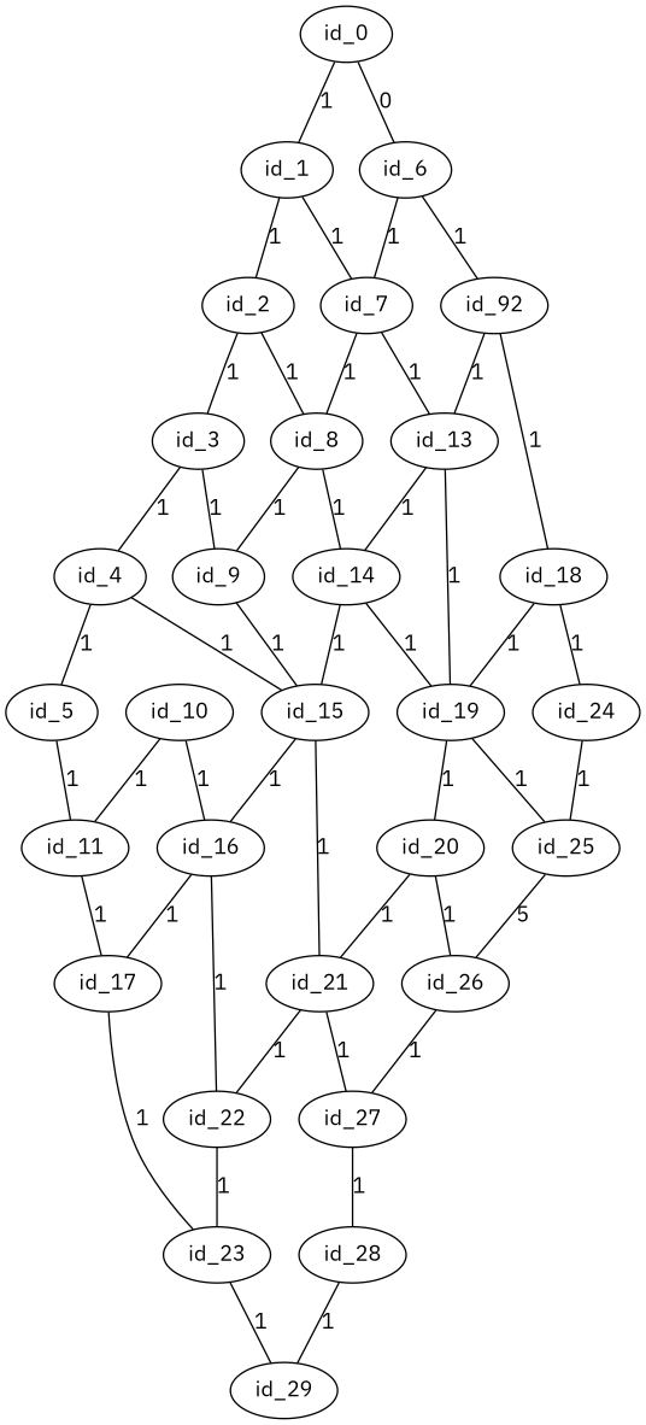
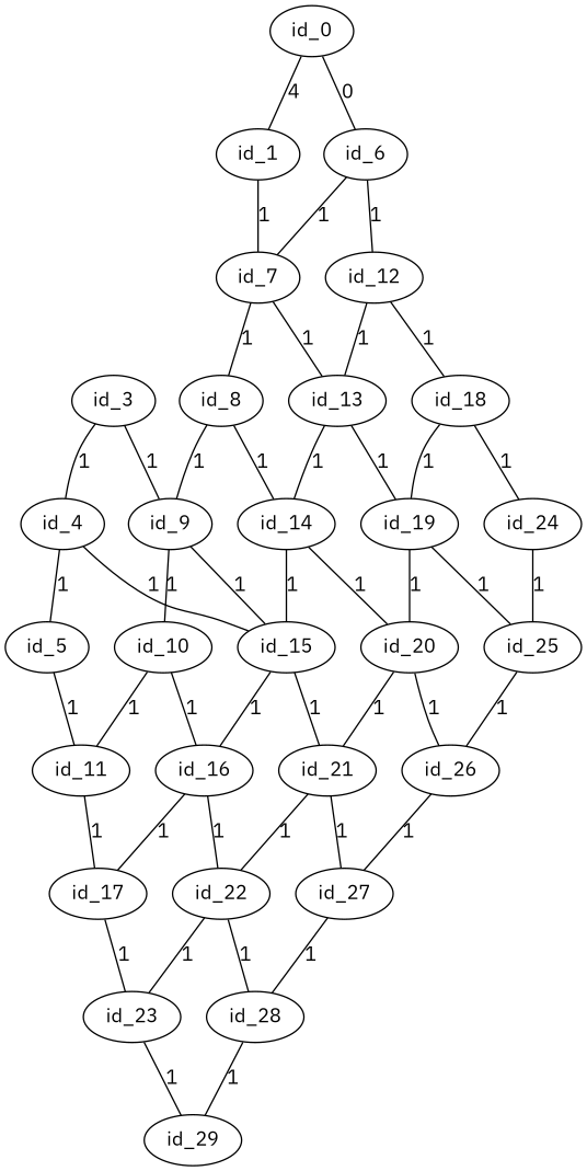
  graph {
    fontname="IBM Plex Sans"
    node [fontname="IBM Plex Sans"]
    edge [fontname="IBM Plex Sans"]
    id_0
    id_1
    id_6
-   id_2
    id_7
-   id_12 [label=id_92]
+   id_12
    id_3
    id_8
    id_13
    id_4
    id_9
    id_14
    id_5
    id_15
    id_10
    id_11
    id_16
    id_17
    id_18
    id_19
    id_20
    id_21
    id_22
    id_23
    id_24
    id_25
    id_26
    id_27
    id_28
    id_29
-   id_0 -- id_1 [label=1]
+   id_0 -- id_1 [label=4]
    id_0 -- id_6 [label=0]
-   id_1 -- id_2 [label=1]
    id_1 -- id_7 [label=1]
    id_6 -- id_7 [label=1]
    id_6 -- id_12 [label=1]
-   id_2 -- id_3 [label=1]
-   id_2 -- id_8 [label=1]
    id_7 -- id_8 [label=1]
    id_7 -- id_13 [label=1]
    id_12 -- id_13 [label=1]
    id_12 -- id_18 [label=1]
    id_3 -- id_4 [label=1]
    id_3 -- id_9 [label=1]
    id_8 -- id_9 [label=1]
    id_8 -- id_14 [label=1]
    id_13 -- id_14 [label=1]
    id_13 -- id_19 [label=1]
    id_4 -- id_5 [label=1]
    id_4 -- id_15 [label=1]
    id_9 -- id_15 [label=1]
+   id_9 -- id_10 [label=1]
    id_14 -- id_15 [label=1]
-   id_14 -- id_19 [label=1]
+   id_14 -- id_20 [label=1]
    id_5 -- id_11 [label=1]
    id_15 -- id_16 [label=1]
    id_15 -- id_21 [label=1]
    id_10 -- id_11 [label=1]
    id_10 -- id_16 [label=1]
    id_11 -- id_17 [label=1]
    id_16 -- id_17 [label=1]
    id_16 -- id_22 [label=1]
    id_17 -- id_23 [label=1]
    id_18 -- id_19 [label=1]
    id_18 -- id_24 [label=1]
    id_19 -- id_20 [label=1]
    id_19 -- id_25 [label=1]
    id_20 -- id_21 [label=1]
    id_20 -- id_26 [label=1]
    id_21 -- id_22 [label=1]
    id_21 -- id_27 [label=1]
    id_22 -- id_23 [label=1]
+   id_22 -- id_28 [label=1]
    id_23 -- id_29 [label=1]
    id_24 -- id_25 [label=1]
-   id_25 -- id_26 [label=5]
+   id_25 -- id_26 [label=1]
    id_26 -- id_27 [label=1]
    id_27 -- id_28 [label=1]
    id_28 -- id_29 [label=1]
  }
